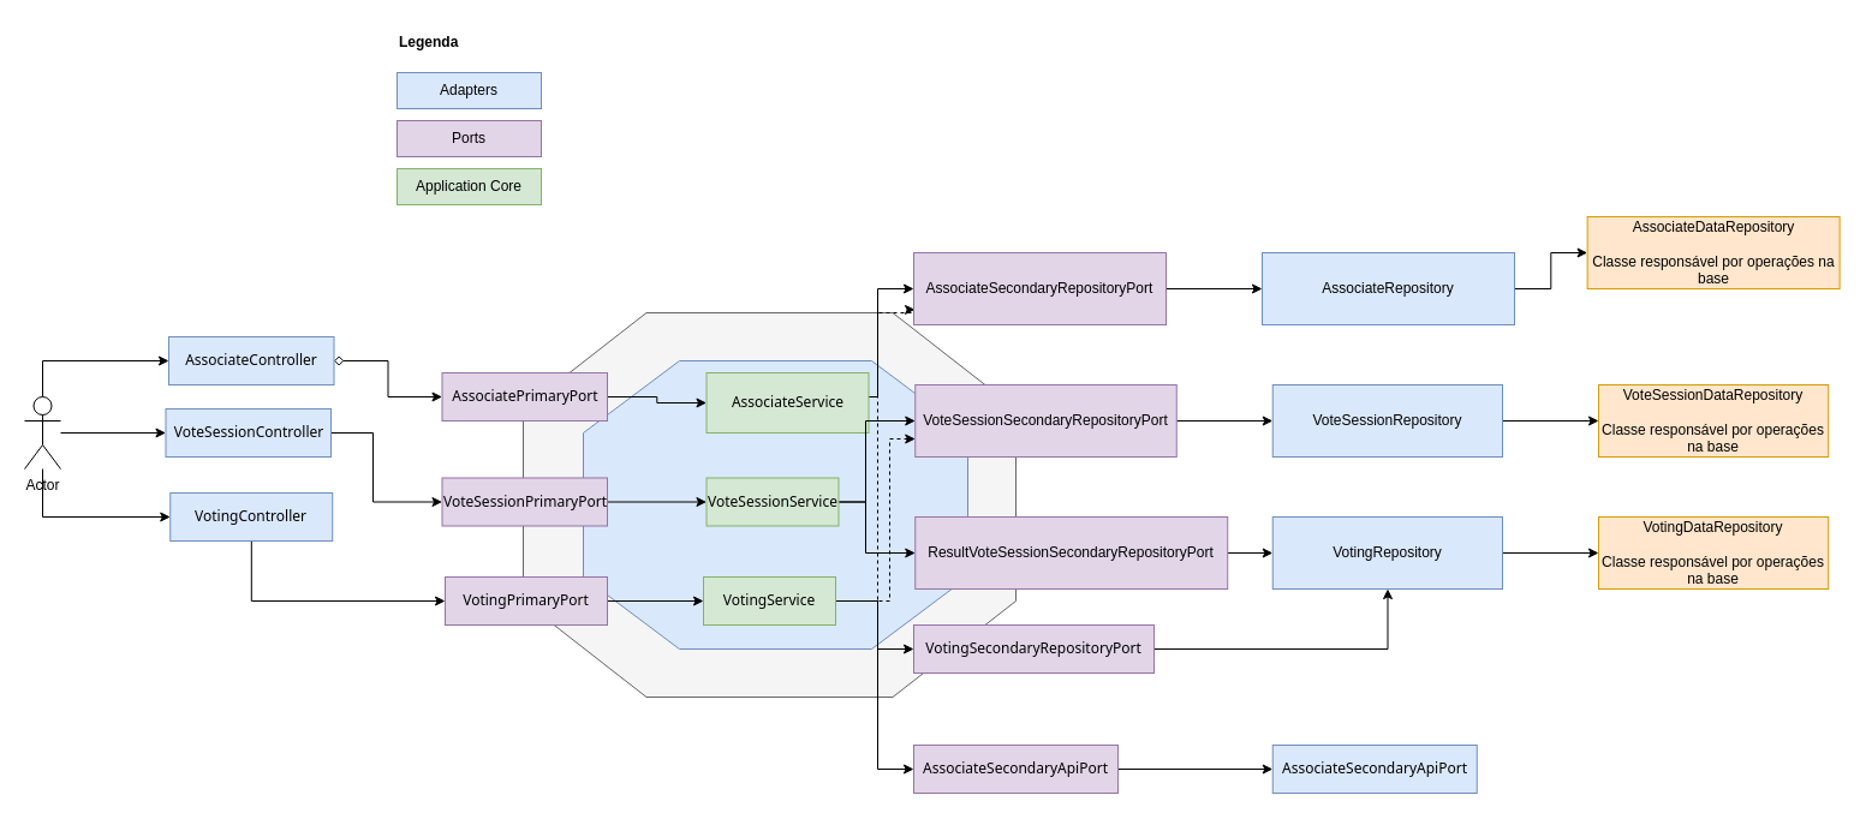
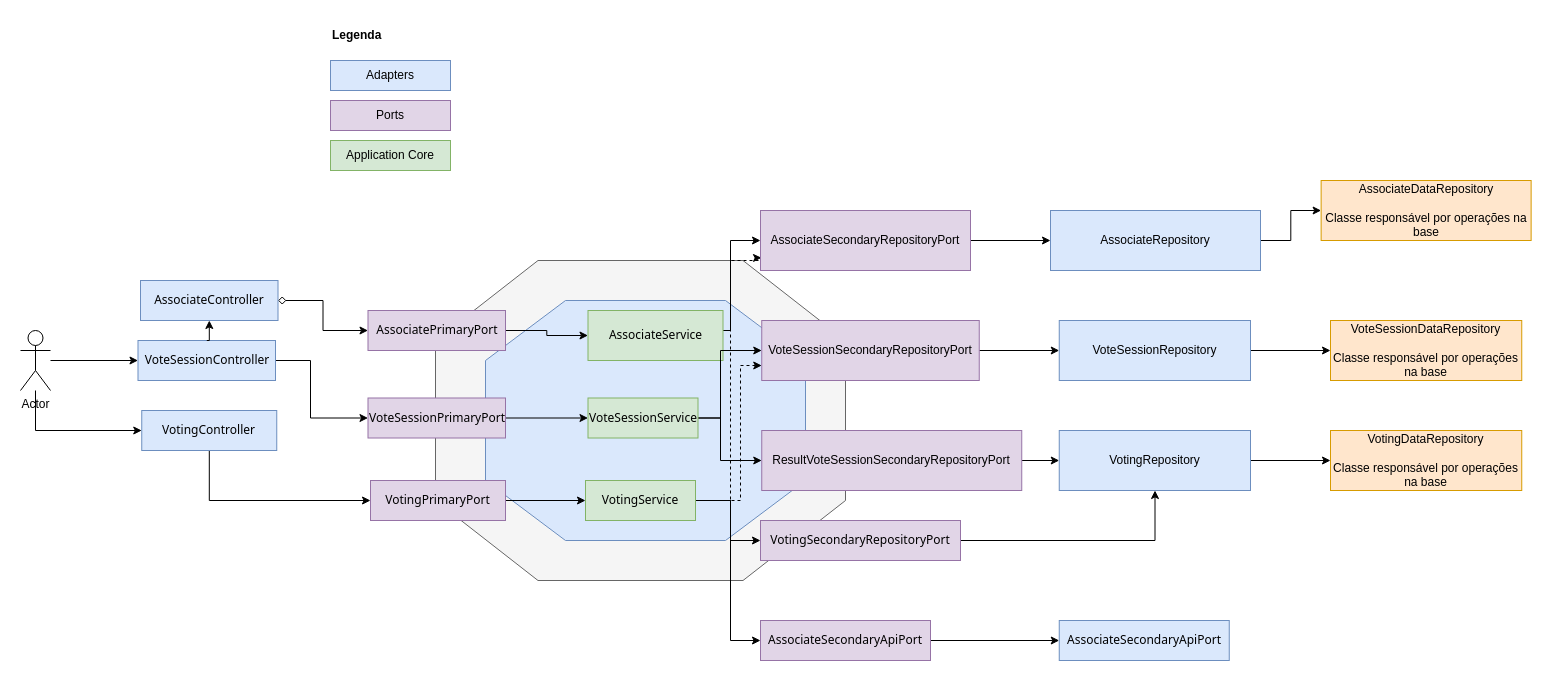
  <mxCell id="0" />
  <mxCell id="1" parent="0" />
  <mxCell id="2" value="" style="verticalLabelPosition=bottom;verticalAlign=top;html=1;shape=mxgraph.basic.polygon;polyCoords=[[0.25,0],[0.75,0],[1,0.25],[1,0.75],[0.75,1],[0.25,1],[0,0.75],[0,0.25]];polyline=0;fillColor=#f5f5f5;strokeColor=#666666;fontColor=#333333;" vertex="1" parent="1"><mxGeometry x="435" y="260" width="410" height="320" as="geometry" /></mxCell>
  <mxCell id="3" value="" style="verticalLabelPosition=bottom;verticalAlign=top;html=1;shape=mxgraph.basic.polygon;polyCoords=[[0.25,0],[0.75,0],[1,0.25],[1,0.75],[0.75,1],[0.25,1],[0,0.75],[0,0.25]];polyline=0;fillColor=#dae8fc;strokeColor=#6c8ebf;" vertex="1" parent="1"><mxGeometry x="485" y="300" width="320" height="240" as="geometry" /></mxCell>
  <mxCell id="4" value="" style="edgeStyle=orthogonalEdgeStyle;rounded=0;orthogonalLoop=1;jettySize=auto;html=1;fontColor=#000000;" edge="1" parent="1" source="6" target="18"><mxGeometry relative="1" as="geometry"><Array as="points"><mxPoint x="730" y="330" /><mxPoint x="730" y="240" /></Array></mxGeometry></mxCell>
  <mxCell id="5" value="" style="edgeStyle=orthogonalEdgeStyle;rounded=0;orthogonalLoop=1;jettySize=auto;html=1;fontColor=#000000;startArrow=classic;startFill=1;endArrow=none;endFill=0;" edge="1" parent="1" source="6" target="32"><mxGeometry relative="1" as="geometry" /></mxCell>
  <mxCell id="6" value="&lt;pre style=&quot;font-family: &amp;quot;Segoe UI&amp;quot;;&quot;&gt;AssociateService&lt;/pre&gt;" style="rounded=0;whiteSpace=wrap;html=1;fillColor=#d5e8d4;strokeColor=#82b366;" vertex="1" parent="1"><mxGeometry x="587.5" y="310" width="135" height="50" as="geometry" /></mxCell>
  <mxCell id="7" value="" style="edgeStyle=orthogonalEdgeStyle;rounded=0;orthogonalLoop=1;jettySize=auto;html=1;fontColor=#000000;" edge="1" parent="1" source="10" target="20"><mxGeometry relative="1" as="geometry"><Array as="points"><mxPoint x="720" y="418" /><mxPoint x="720" y="350" /></Array></mxGeometry></mxCell>
  <mxCell id="8" value="" style="edgeStyle=orthogonalEdgeStyle;rounded=0;orthogonalLoop=1;jettySize=auto;html=1;fontColor=#000000;" edge="1" parent="1" source="10" target="22"><mxGeometry relative="1" as="geometry"><Array as="points"><mxPoint x="720" y="418" /><mxPoint x="720" y="460" /></Array></mxGeometry></mxCell>
  <mxCell id="9" value="" style="edgeStyle=orthogonalEdgeStyle;rounded=0;orthogonalLoop=1;jettySize=auto;html=1;fontColor=#000000;startArrow=classic;startFill=1;endArrow=none;endFill=0;" edge="1" parent="1" source="10" target="30"><mxGeometry relative="1" as="geometry" /></mxCell>
  <mxCell id="10" value="&lt;pre style=&quot;font-family: &amp;quot;Segoe UI&amp;quot;;&quot;&gt;VoteSessionService&lt;/pre&gt;" style="rounded=0;whiteSpace=wrap;html=1;fillColor=#d5e8d4;strokeColor=#82b366;" vertex="1" parent="1"><mxGeometry x="587.5" y="397.5" width="110" height="40" as="geometry" /></mxCell>
  <mxCell id="11" value="" style="edgeStyle=orthogonalEdgeStyle;rounded=0;orthogonalLoop=1;jettySize=auto;html=1;fontColor=#000000;" edge="1" parent="1" source="16" target="24"><mxGeometry relative="1" as="geometry"><Array as="points"><mxPoint x="730" y="500" /><mxPoint x="730" y="540" /></Array></mxGeometry></mxCell>
  <mxCell id="12" style="edgeStyle=orthogonalEdgeStyle;rounded=0;orthogonalLoop=1;jettySize=auto;html=1;entryX=0.005;entryY=0.788;entryDx=0;entryDy=0;fontColor=#000000;dashed=1;entryPerimeter=0;" edge="1" parent="1" source="16" target="18"><mxGeometry relative="1" as="geometry"><Array as="points"><mxPoint x="730" y="500" /><mxPoint x="730" y="260" /><mxPoint x="760" y="260" /><mxPoint x="760" y="257" /></Array></mxGeometry></mxCell>
  <mxCell id="13" style="edgeStyle=orthogonalEdgeStyle;rounded=0;orthogonalLoop=1;jettySize=auto;html=1;entryX=0;entryY=0.75;entryDx=0;entryDy=0;dashed=1;fontColor=#000000;" edge="1" parent="1" source="16" target="20"><mxGeometry relative="1" as="geometry"><Array as="points"><mxPoint x="740" y="500" /><mxPoint x="740" y="365" /></Array></mxGeometry></mxCell>
  <mxCell id="14" value="" style="edgeStyle=orthogonalEdgeStyle;rounded=0;orthogonalLoop=1;jettySize=auto;html=1;fontColor=#000000;" edge="1" parent="1" source="16" target="26"><mxGeometry relative="1" as="geometry"><Array as="points"><mxPoint x="730" y="500" /><mxPoint x="730" y="640" /></Array></mxGeometry></mxCell>
  <mxCell id="15" value="" style="edgeStyle=orthogonalEdgeStyle;rounded=0;orthogonalLoop=1;jettySize=auto;html=1;fontColor=#000000;endArrow=none;endFill=0;startArrow=classic;startFill=1;" edge="1" parent="1" source="16" target="28"><mxGeometry relative="1" as="geometry" /></mxCell>
  <mxCell id="16" value="&lt;pre style=&quot;font-family: &amp;quot;Segoe UI&amp;quot;;&quot;&gt;VotingService&lt;/pre&gt;" style="rounded=0;whiteSpace=wrap;html=1;fillColor=#d5e8d4;strokeColor=#82b366;" vertex="1" parent="1"><mxGeometry x="585" y="480" width="110" height="40" as="geometry" /></mxCell>
  <mxCell id="17" value="" style="edgeStyle=orthogonalEdgeStyle;rounded=0;orthogonalLoop=1;jettySize=auto;html=1;fontColor=#000000;startArrow=none;startFill=0;endArrow=classic;endFill=1;" edge="1" parent="1" source="18" target="41"><mxGeometry relative="1" as="geometry" /></mxCell>
  <mxCell id="18" value="AssociateSecondaryRepositoryPort" style="whiteSpace=wrap;html=1;fillColor=#e1d5e7;strokeColor=#9673a6;rounded=0;" vertex="1" parent="1"><mxGeometry x="760" y="210" width="210" height="60" as="geometry" /></mxCell>
  <mxCell id="19" value="" style="edgeStyle=orthogonalEdgeStyle;rounded=0;orthogonalLoop=1;jettySize=auto;html=1;fontColor=#000000;startArrow=none;startFill=0;endArrow=classic;endFill=1;" edge="1" parent="1" source="20" target="43"><mxGeometry relative="1" as="geometry" /></mxCell>
  <mxCell id="20" value="VoteSessionSecondaryRepositoryPort" style="whiteSpace=wrap;html=1;fillColor=#e1d5e7;strokeColor=#9673a6;rounded=0;" vertex="1" parent="1"><mxGeometry x="761.25" y="320" width="217.5" height="60" as="geometry" /></mxCell>
  <mxCell id="21" value="" style="edgeStyle=orthogonalEdgeStyle;rounded=0;orthogonalLoop=1;jettySize=auto;html=1;fontColor=#000000;startArrow=none;startFill=0;endArrow=classic;endFill=1;" edge="1" parent="1" source="22" target="45"><mxGeometry relative="1" as="geometry" /></mxCell>
  <mxCell id="22" value="ResultVoteSessionSecondaryRepositoryPort" style="whiteSpace=wrap;html=1;fillColor=#e1d5e7;strokeColor=#9673a6;rounded=0;" vertex="1" parent="1"><mxGeometry x="761.25" y="430" width="260" height="60" as="geometry" /></mxCell>
  <mxCell id="23" style="edgeStyle=orthogonalEdgeStyle;rounded=0;orthogonalLoop=1;jettySize=auto;html=1;fontColor=#000000;startArrow=none;startFill=0;endArrow=classic;endFill=1;" edge="1" parent="1" source="24" target="45"><mxGeometry relative="1" as="geometry" /></mxCell>
  <mxCell id="24" value="&lt;pre style=&quot;font-family: &amp;quot;Segoe UI&amp;quot;;&quot;&gt;VotingSecondaryRepositoryPort&lt;/pre&gt;" style="rounded=0;whiteSpace=wrap;html=1;fillColor=#e1d5e7;strokeColor=#9673a6;" vertex="1" parent="1"><mxGeometry x="760" y="520" width="200" height="40" as="geometry" /></mxCell>
  <mxCell id="25" value="" style="edgeStyle=orthogonalEdgeStyle;rounded=0;orthogonalLoop=1;jettySize=auto;html=1;fontColor=#000000;startArrow=none;startFill=0;endArrow=classic;endFill=1;" edge="1" parent="1" source="26" target="46"><mxGeometry relative="1" as="geometry" /></mxCell>
  <mxCell id="26" value="&lt;pre style=&quot;font-family: &amp;quot;Segoe UI&amp;quot;;&quot;&gt;AssociateSecondaryApiPort&lt;/pre&gt;" style="rounded=0;whiteSpace=wrap;html=1;fillColor=#e1d5e7;strokeColor=#9673a6;" vertex="1" parent="1"><mxGeometry x="760" y="620" width="170" height="40" as="geometry" /></mxCell>
  <mxCell id="27" value="" style="edgeStyle=orthogonalEdgeStyle;rounded=0;orthogonalLoop=1;jettySize=auto;html=1;fontColor=#000000;startArrow=classic;startFill=1;endArrow=none;endFill=0;" edge="1" parent="1" source="28" target="34"><mxGeometry relative="1" as="geometry" /></mxCell>
  <mxCell id="28" value="&lt;pre style=&quot;font-family: &amp;quot;Segoe UI&amp;quot;;&quot;&gt;VotingPrimaryPort&lt;/pre&gt;" style="rounded=0;whiteSpace=wrap;html=1;fillColor=#e1d5e7;strokeColor=#9673a6;" vertex="1" parent="1"><mxGeometry x="370" y="480" width="135" height="40" as="geometry" /></mxCell>
  <mxCell id="29" value="" style="edgeStyle=orthogonalEdgeStyle;rounded=0;orthogonalLoop=1;jettySize=auto;html=1;fontColor=#000000;startArrow=classic;startFill=1;endArrow=none;endFill=0;" edge="1" parent="1" source="30" target="36"><mxGeometry relative="1" as="geometry"><Array as="points"><mxPoint x="310" y="418" /><mxPoint x="310" y="360" /></Array></mxGeometry></mxCell>
  <mxCell id="30" value="&lt;pre style=&quot;font-family: &amp;quot;Segoe UI&amp;quot;;&quot;&gt;VoteSessionPrimaryPort&lt;/pre&gt;" style="rounded=0;whiteSpace=wrap;html=1;fillColor=#e1d5e7;strokeColor=#9673a6;" vertex="1" parent="1"><mxGeometry x="367.5" y="397.5" width="137.5" height="40" as="geometry" /></mxCell>
  <mxCell id="31" value="" style="edgeStyle=orthogonalEdgeStyle;rounded=0;orthogonalLoop=1;jettySize=auto;html=1;fontColor=#000000;startArrow=classic;startFill=1;endArrow=diamond;endFill=0;" edge="1" parent="1" source="32" target="38"><mxGeometry relative="1" as="geometry" /></mxCell>
  <mxCell id="32" value="&lt;pre style=&quot;font-family: &amp;quot;Segoe UI&amp;quot;;&quot;&gt;AssociatePrimaryPort&lt;/pre&gt;" style="rounded=0;whiteSpace=wrap;html=1;fillColor=#e1d5e7;strokeColor=#9673a6;" vertex="1" parent="1"><mxGeometry x="367.5" y="310" width="137.5" height="40" as="geometry" /></mxCell>
  <mxCell id="33" style="edgeStyle=orthogonalEdgeStyle;rounded=0;orthogonalLoop=1;jettySize=auto;html=1;fontColor=#000000;startArrow=classic;startFill=1;endArrow=none;endFill=0;" edge="1" parent="1" source="34" target="39"><mxGeometry relative="1" as="geometry" /></mxCell>
  <mxCell id="34" value="&lt;pre style=&quot;font-family: &amp;quot;Segoe UI&amp;quot;;&quot;&gt;VotingController&lt;/pre&gt;" style="rounded=0;whiteSpace=wrap;html=1;fillColor=#dae8fc;strokeColor=#6c8ebf;" vertex="1" parent="1"><mxGeometry x="141.25" y="410" width="135" height="40" as="geometry" /></mxCell>
  <mxCell id="35" style="edgeStyle=orthogonalEdgeStyle;rounded=0;orthogonalLoop=1;jettySize=auto;html=1;fontColor=#000000;startArrow=classic;startFill=1;endArrow=none;endFill=0;" edge="1" parent="1" source="36" target="39"><mxGeometry relative="1" as="geometry" /></mxCell>
  <mxCell id="36" value="&lt;pre style=&quot;font-family: &amp;quot;Segoe UI&amp;quot;;&quot;&gt;VoteSessionController&lt;/pre&gt;" style="rounded=0;whiteSpace=wrap;html=1;fillColor=#dae8fc;strokeColor=#6c8ebf;" vertex="1" parent="1"><mxGeometry x="137.5" y="340" width="137.5" height="40" as="geometry" /></mxCell>
- <mxCell id="37" style="edgeStyle=orthogonalEdgeStyle;rounded=0;orthogonalLoop=1;jettySize=auto;html=1;fontColor=#000000;startArrow=classic;startFill=1;endArrow=none;endFill=0;" edge="1" parent="1" source="38" target="39"><mxGeometry relative="1" as="geometry" /></mxCell>
+ <mxCell id="37" style="edgeStyle=orthogonalEdgeStyle;rounded=0;orthogonalLoop=1;jettySize=auto;html=1;fontColor=#000000;startArrow=classic;startFill=1;endArrow=none;endFill=0;" edge="1" parent="1" source="38" target="36"><mxGeometry relative="1" as="geometry" /></mxCell>
  <mxCell id="38" value="&lt;pre style=&quot;font-family: &amp;quot;Segoe UI&amp;quot;;&quot;&gt;AssociateController&lt;/pre&gt;" style="rounded=0;whiteSpace=wrap;html=1;fillColor=#dae8fc;strokeColor=#6c8ebf;" vertex="1" parent="1"><mxGeometry x="140" y="280" width="137.5" height="40" as="geometry" /></mxCell>
  <mxCell id="39" value="Actor" style="shape=umlActor;verticalLabelPosition=bottom;verticalAlign=top;html=1;outlineConnect=0;labelBackgroundColor=none;fontColor=#000000;" vertex="1" parent="1"><mxGeometry x="20" y="330" width="30" height="60" as="geometry" /></mxCell>
  <mxCell id="40" value="" style="edgeStyle=orthogonalEdgeStyle;rounded=0;orthogonalLoop=1;jettySize=auto;html=1;" edge="1" parent="1" source="41" target="49"><mxGeometry relative="1" as="geometry" /></mxCell>
  <mxCell id="41" value="AssociateRepository" style="whiteSpace=wrap;html=1;fillColor=#dae8fc;strokeColor=#6c8ebf;rounded=0;" vertex="1" parent="1"><mxGeometry x="1050" y="210" width="210" height="60" as="geometry" /></mxCell>
  <mxCell id="42" value="" style="edgeStyle=orthogonalEdgeStyle;rounded=0;orthogonalLoop=1;jettySize=auto;html=1;" edge="1" parent="1" source="43" target="48"><mxGeometry relative="1" as="geometry" /></mxCell>
  <mxCell id="43" value="VoteSessionRepository" style="whiteSpace=wrap;html=1;fillColor=#dae8fc;strokeColor=#6c8ebf;rounded=0;" vertex="1" parent="1"><mxGeometry x="1058.75" y="320" width="191.25" height="60" as="geometry" /></mxCell>
  <mxCell id="44" value="" style="edgeStyle=orthogonalEdgeStyle;rounded=0;orthogonalLoop=1;jettySize=auto;html=1;" edge="1" parent="1" source="45" target="47"><mxGeometry relative="1" as="geometry" /></mxCell>
  <mxCell id="45" value="VotingRepository" style="whiteSpace=wrap;html=1;fillColor=#dae8fc;strokeColor=#6c8ebf;rounded=0;" vertex="1" parent="1"><mxGeometry x="1058.75" y="430" width="191.25" height="60" as="geometry" /></mxCell>
  <mxCell id="46" value="&lt;pre style=&quot;font-family: &amp;quot;Segoe UI&amp;quot;;&quot;&gt;AssociateSecondaryApiPort&lt;/pre&gt;" style="rounded=0;whiteSpace=wrap;html=1;fillColor=#dae8fc;strokeColor=#6c8ebf;" vertex="1" parent="1"><mxGeometry x="1058.75" y="620" width="170" height="40" as="geometry" /></mxCell>
  <mxCell id="47" value="VotingDataRepository&lt;br&gt;&lt;br&gt;Classe responsável por operações na base" style="whiteSpace=wrap;html=1;fillColor=#ffe6cc;strokeColor=#d79b00;rounded=0;" vertex="1" parent="1"><mxGeometry x="1330" y="430" width="191.25" height="60" as="geometry" /></mxCell>
  <mxCell id="48" value="VoteSessionDataRepository&lt;br&gt;&lt;br&gt;Classe responsável por operações na base" style="whiteSpace=wrap;html=1;fillColor=#ffe6cc;strokeColor=#d79b00;rounded=0;" vertex="1" parent="1"><mxGeometry x="1330" y="320" width="191.25" height="60" as="geometry" /></mxCell>
  <mxCell id="49" value="AssociateDataRepository&lt;br&gt;&lt;br&gt;Classe responsável por operações na base" style="whiteSpace=wrap;html=1;fillColor=#ffe6cc;strokeColor=#d79b00;rounded=0;" vertex="1" parent="1"><mxGeometry x="1320.63" y="180" width="210" height="60" as="geometry" /></mxCell>
  <mxCell id="50" value="Adapters" style="rounded=0;whiteSpace=wrap;html=1;fillColor=#dae8fc;strokeColor=#6c8ebf;" vertex="1" parent="1"><mxGeometry x="330" y="60" width="120" height="30" as="geometry" /></mxCell>
  <mxCell id="51" value="Ports" style="rounded=0;whiteSpace=wrap;html=1;fillColor=#e1d5e7;strokeColor=#9673a6;" vertex="1" parent="1"><mxGeometry x="330" y="100" width="120" height="30" as="geometry" /></mxCell>
  <mxCell id="52" value="Application Core" style="rounded=0;whiteSpace=wrap;html=1;fillColor=#d5e8d4;strokeColor=#82b366;" vertex="1" parent="1"><mxGeometry x="330" y="140" width="120" height="30" as="geometry" /></mxCell>
  <mxCell id="53" value="&lt;b&gt;Legenda&lt;/b&gt;" style="text;html=1;strokeColor=none;fillColor=none;align=left;verticalAlign=middle;whiteSpace=wrap;rounded=0;" vertex="1" parent="1"><mxGeometry x="330" y="20" width="110" height="30" as="geometry" /></mxCell>
